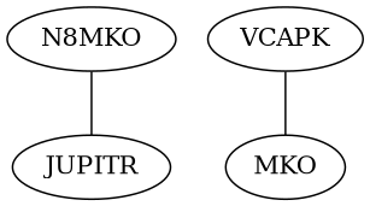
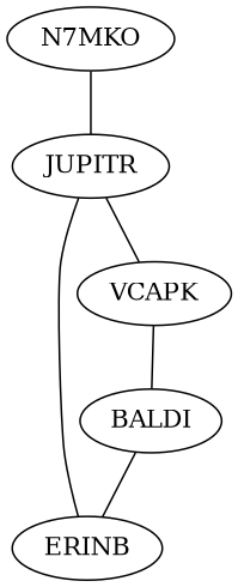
  graph {
-   N7MKO [label=N8MKO]
+   N7MKO
    JUPITR
+   ERINB
    VCAPK
-   BALDI [label=MKO]
+   BALDI
    N7MKO -- JUPITR
+   JUPITR -- ERINB
+   JUPITR -- VCAPK
    VCAPK -- BALDI
+   BALDI -- ERINB
  }
